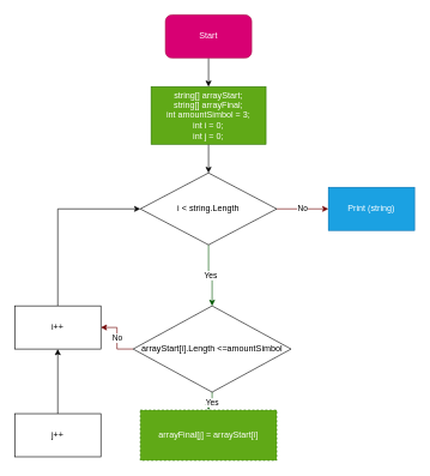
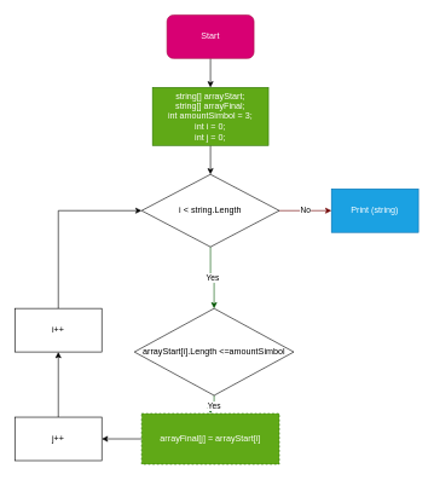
  <mxCell id="0" />
  <mxCell id="1" parent="0" />
  <mxCell id="2" style="edgeStyle=orthogonalEdgeStyle;rounded=0;orthogonalLoop=1;jettySize=auto;html=1;entryX=0.5;entryY=0;entryDx=0;entryDy=0;" edge="1" parent="1" source="3" target="5"><mxGeometry relative="1" as="geometry" /></mxCell>
  <mxCell id="3" value="Start" style="rounded=1;whiteSpace=wrap;html=1;fillColor=#d80073;fontColor=#ffffff;strokeColor=#A50040;" vertex="1" parent="1"><mxGeometry x="230" y="20" width="120" height="60" as="geometry" /></mxCell>
  <mxCell id="4" style="edgeStyle=orthogonalEdgeStyle;rounded=0;orthogonalLoop=1;jettySize=auto;html=1;entryX=0.5;entryY=0;entryDx=0;entryDy=0;" edge="1" parent="1" source="5" target="8"><mxGeometry relative="1" as="geometry" /></mxCell>
  <mxCell id="5" value="string[] arrayStart;&lt;br&gt;string[] arrayFinal;&lt;br&gt;int amountSimbol = 3;&lt;br&gt;int i = 0;&lt;br&gt;int j = 0;" style="rounded=0;whiteSpace=wrap;html=1;fillColor=#60a917;fontColor=#ffffff;strokeColor=#2D7600;" vertex="1" parent="1"><mxGeometry x="210" y="120" width="160" height="80" as="geometry" /></mxCell>
  <mxCell id="6" value="Yes" style="edgeStyle=orthogonalEdgeStyle;rounded=0;orthogonalLoop=1;jettySize=auto;html=1;entryX=0.5;entryY=0;entryDx=0;entryDy=0;fillColor=#008a00;strokeColor=#005700;" edge="1" parent="1" source="8" target="11"><mxGeometry relative="1" as="geometry" /></mxCell>
  <mxCell id="7" value="No" style="edgeStyle=orthogonalEdgeStyle;rounded=0;orthogonalLoop=1;jettySize=auto;html=1;entryX=0;entryY=0.5;entryDx=0;entryDy=0;fillColor=#a20025;strokeColor=#6F0000;" edge="1" parent="1" source="8" target="12"><mxGeometry relative="1" as="geometry" /></mxCell>
  <mxCell id="8" value="i &amp;lt; string.Length" style="rhombus;whiteSpace=wrap;html=1;" vertex="1" parent="1"><mxGeometry x="195" y="240" width="190" height="100" as="geometry" /></mxCell>
  <mxCell id="9" value="Yes" style="edgeStyle=orthogonalEdgeStyle;rounded=0;orthogonalLoop=1;jettySize=auto;html=1;entryX=0.5;entryY=0;entryDx=0;entryDy=0;fillColor=#008a00;strokeColor=#005700;" edge="1" parent="1" source="11" target="14"><mxGeometry relative="1" as="geometry" /></mxCell>
- <mxCell id="10" value="No" style="edgeStyle=orthogonalEdgeStyle;rounded=0;orthogonalLoop=1;jettySize=auto;html=1;entryX=1;entryY=0.5;entryDx=0;entryDy=0;fillColor=#a20025;strokeColor=#6F0000;" edge="1" parent="1" source="11" target="18"><mxGeometry relative="1" as="geometry" /></mxCell>
  <mxCell id="11" value="arrayStart[i].Length &amp;lt;=amountSimbol" style="rhombus;whiteSpace=wrap;html=1;" vertex="1" parent="1"><mxGeometry x="185" y="425" width="220" height="120" as="geometry" /></mxCell>
  <mxCell id="12" value="Print (string)" style="rounded=0;whiteSpace=wrap;html=1;fillColor=#1ba1e2;fontColor=#ffffff;strokeColor=#006EAF;" vertex="1" parent="1"><mxGeometry x="457" y="260" width="120" height="60" as="geometry" /></mxCell>
+ <mxCell id="13" style="edgeStyle=orthogonalEdgeStyle;rounded=0;orthogonalLoop=1;jettySize=auto;html=1;entryX=1;entryY=0.5;entryDx=0;entryDy=0;" edge="1" parent="1" source="14" target="16"><mxGeometry relative="1" as="geometry"><mxPoint x="150" y="605" as="targetPoint" /></mxGeometry></mxCell>
  <mxCell id="14" value="&lt;span style=&quot;color: rgb(255, 255, 255);&quot;&gt;arrayFinal[j] =&amp;nbsp;&lt;/span&gt;&lt;span style=&quot;color: rgb(255, 255, 255);&quot;&gt;arrayStart[i]&lt;/span&gt;" style="rounded=0;whiteSpace=wrap;html=1;fillColor=#60a917;fontColor=#ffffff;strokeColor=#2D7600;dashed=1;" vertex="1" parent="1"><mxGeometry x="195" y="570" width="190" height="70" as="geometry" /></mxCell>
  <mxCell id="15" style="edgeStyle=orthogonalEdgeStyle;rounded=0;orthogonalLoop=1;jettySize=auto;html=1;entryX=0.5;entryY=1;entryDx=0;entryDy=0;" edge="1" parent="1" source="16" target="18"><mxGeometry relative="1" as="geometry" /></mxCell>
  <mxCell id="16" value="j++" style="rounded=0;whiteSpace=wrap;html=1;" vertex="1" parent="1"><mxGeometry x="20" y="575" width="120" height="60" as="geometry" /></mxCell>
  <mxCell id="17" style="edgeStyle=orthogonalEdgeStyle;rounded=0;orthogonalLoop=1;jettySize=auto;html=1;entryX=0;entryY=0.5;entryDx=0;entryDy=0;" edge="1" parent="1" source="18" target="8"><mxGeometry relative="1" as="geometry"><Array as="points"><mxPoint x="80" y="290" /></Array></mxGeometry></mxCell>
  <mxCell id="18" value="i++" style="rounded=0;whiteSpace=wrap;html=1;" vertex="1" parent="1"><mxGeometry x="20" y="425" width="120" height="60" as="geometry" /></mxCell>
